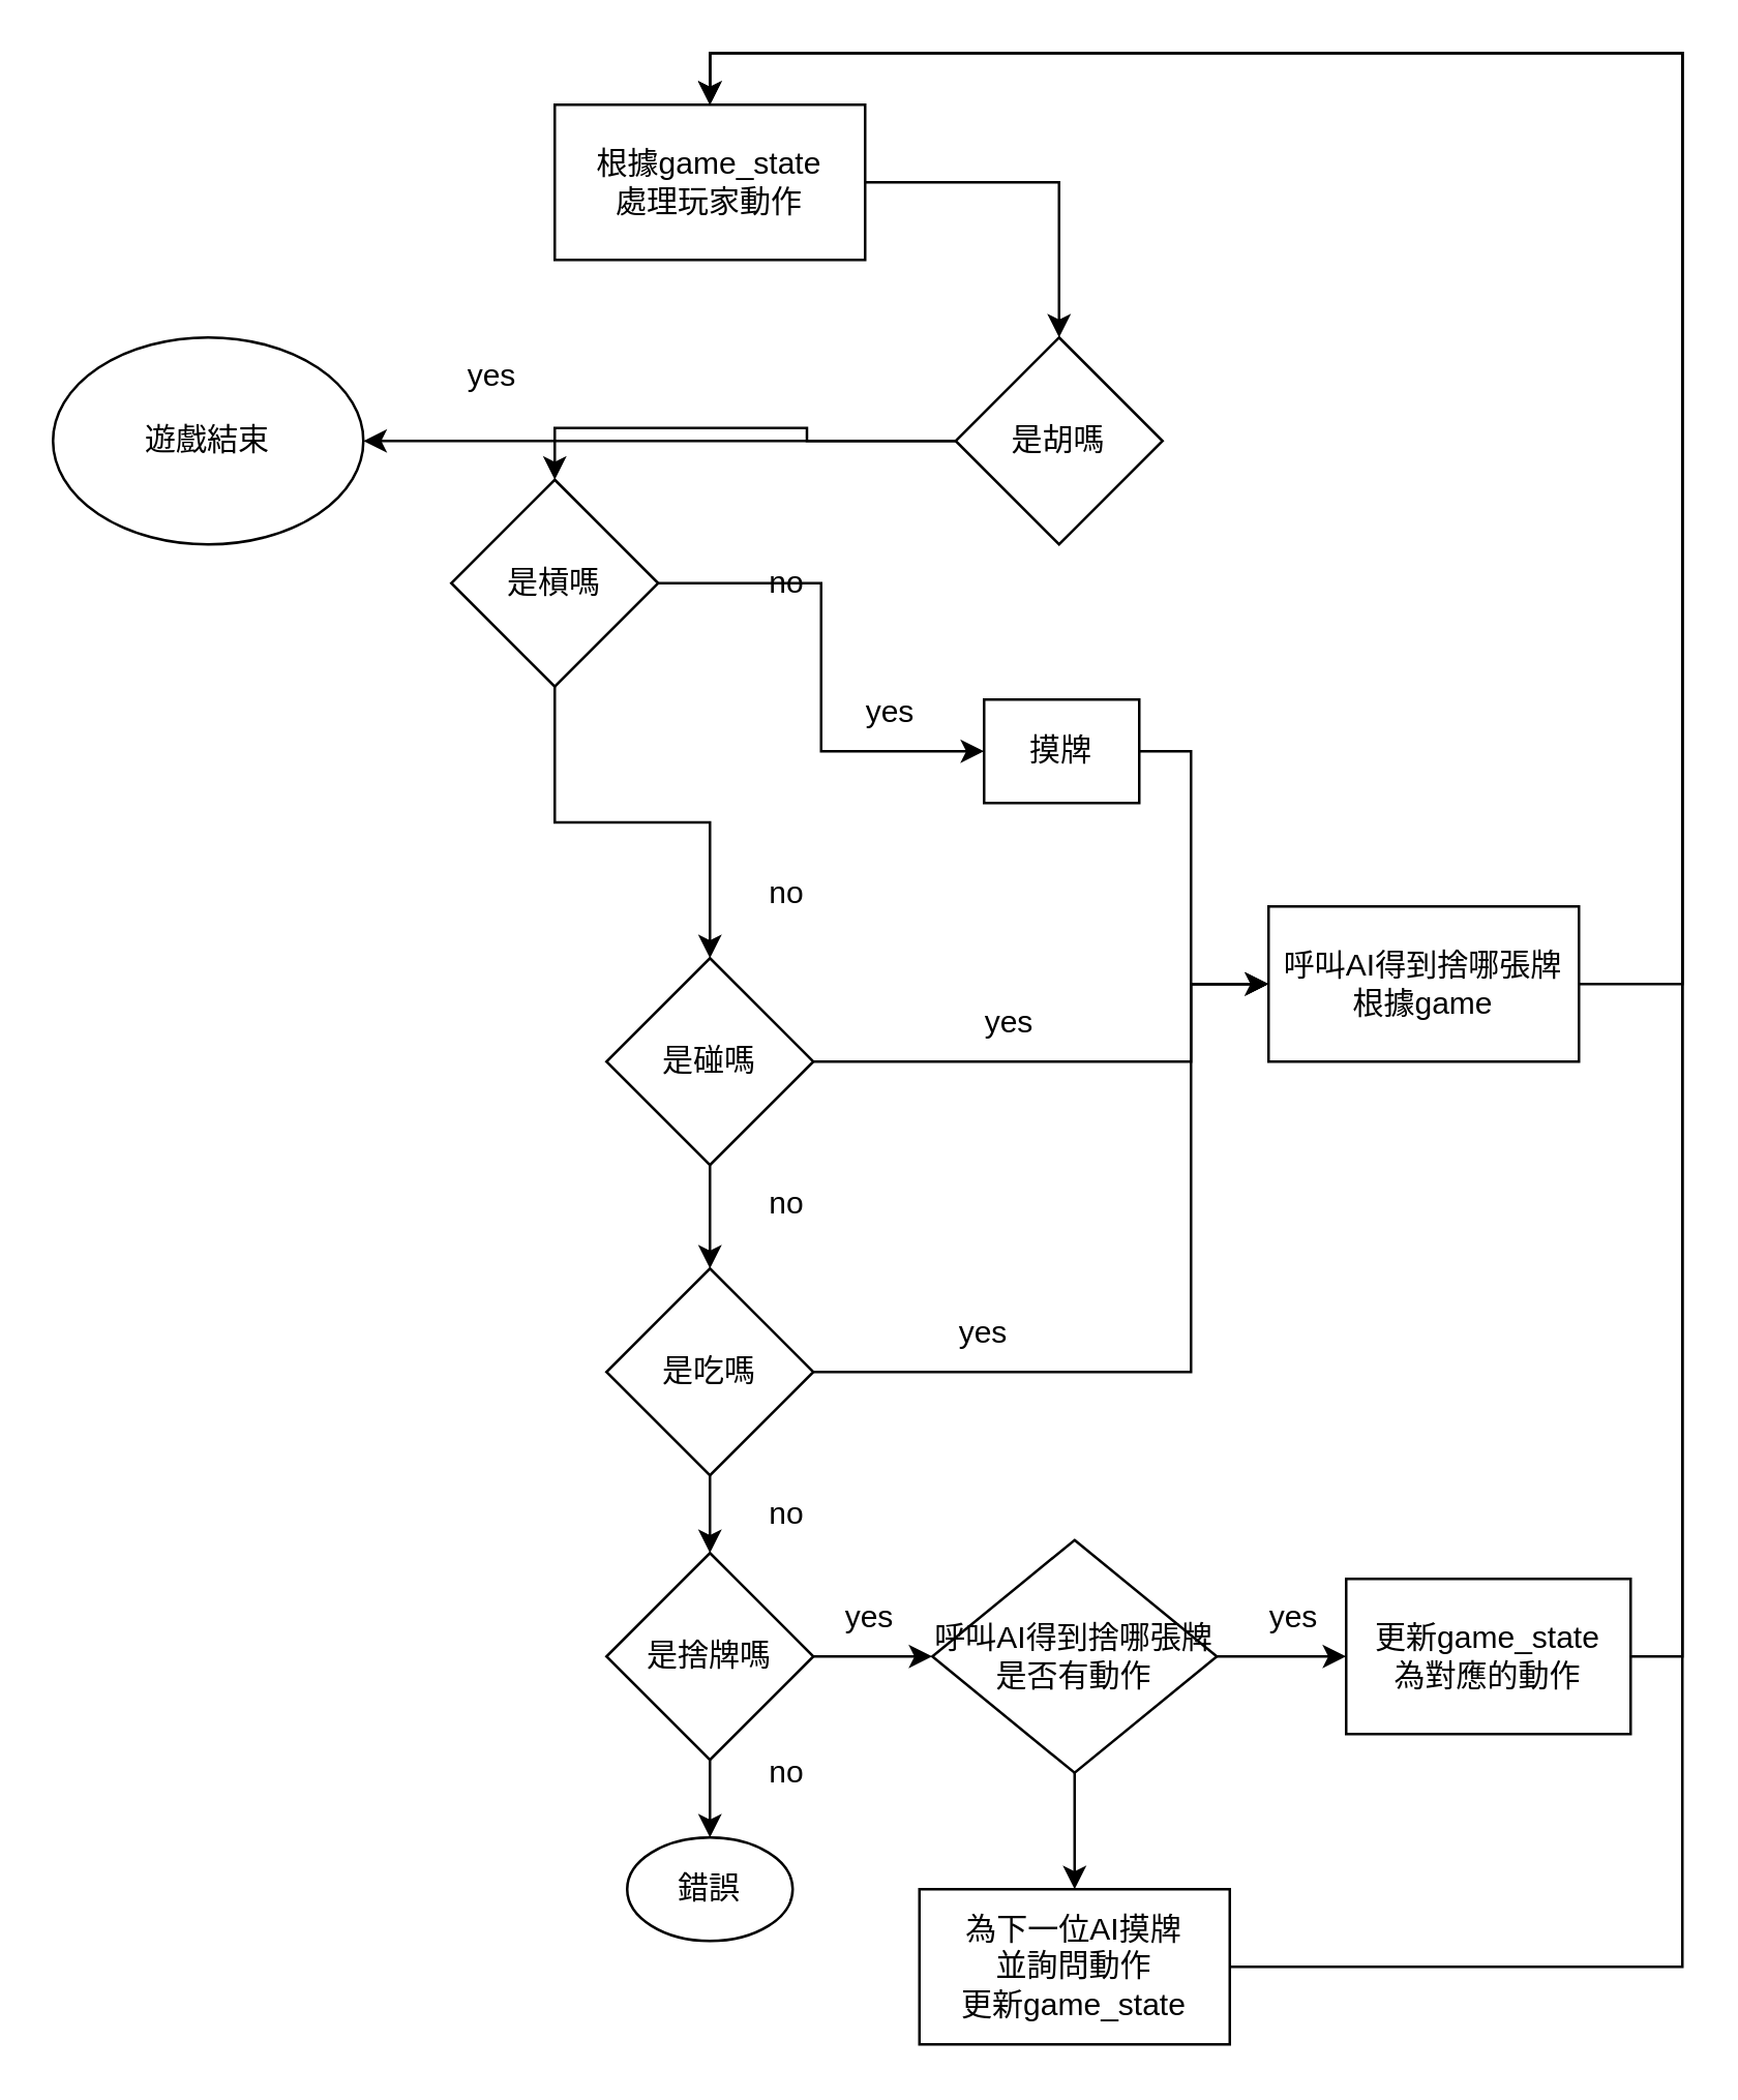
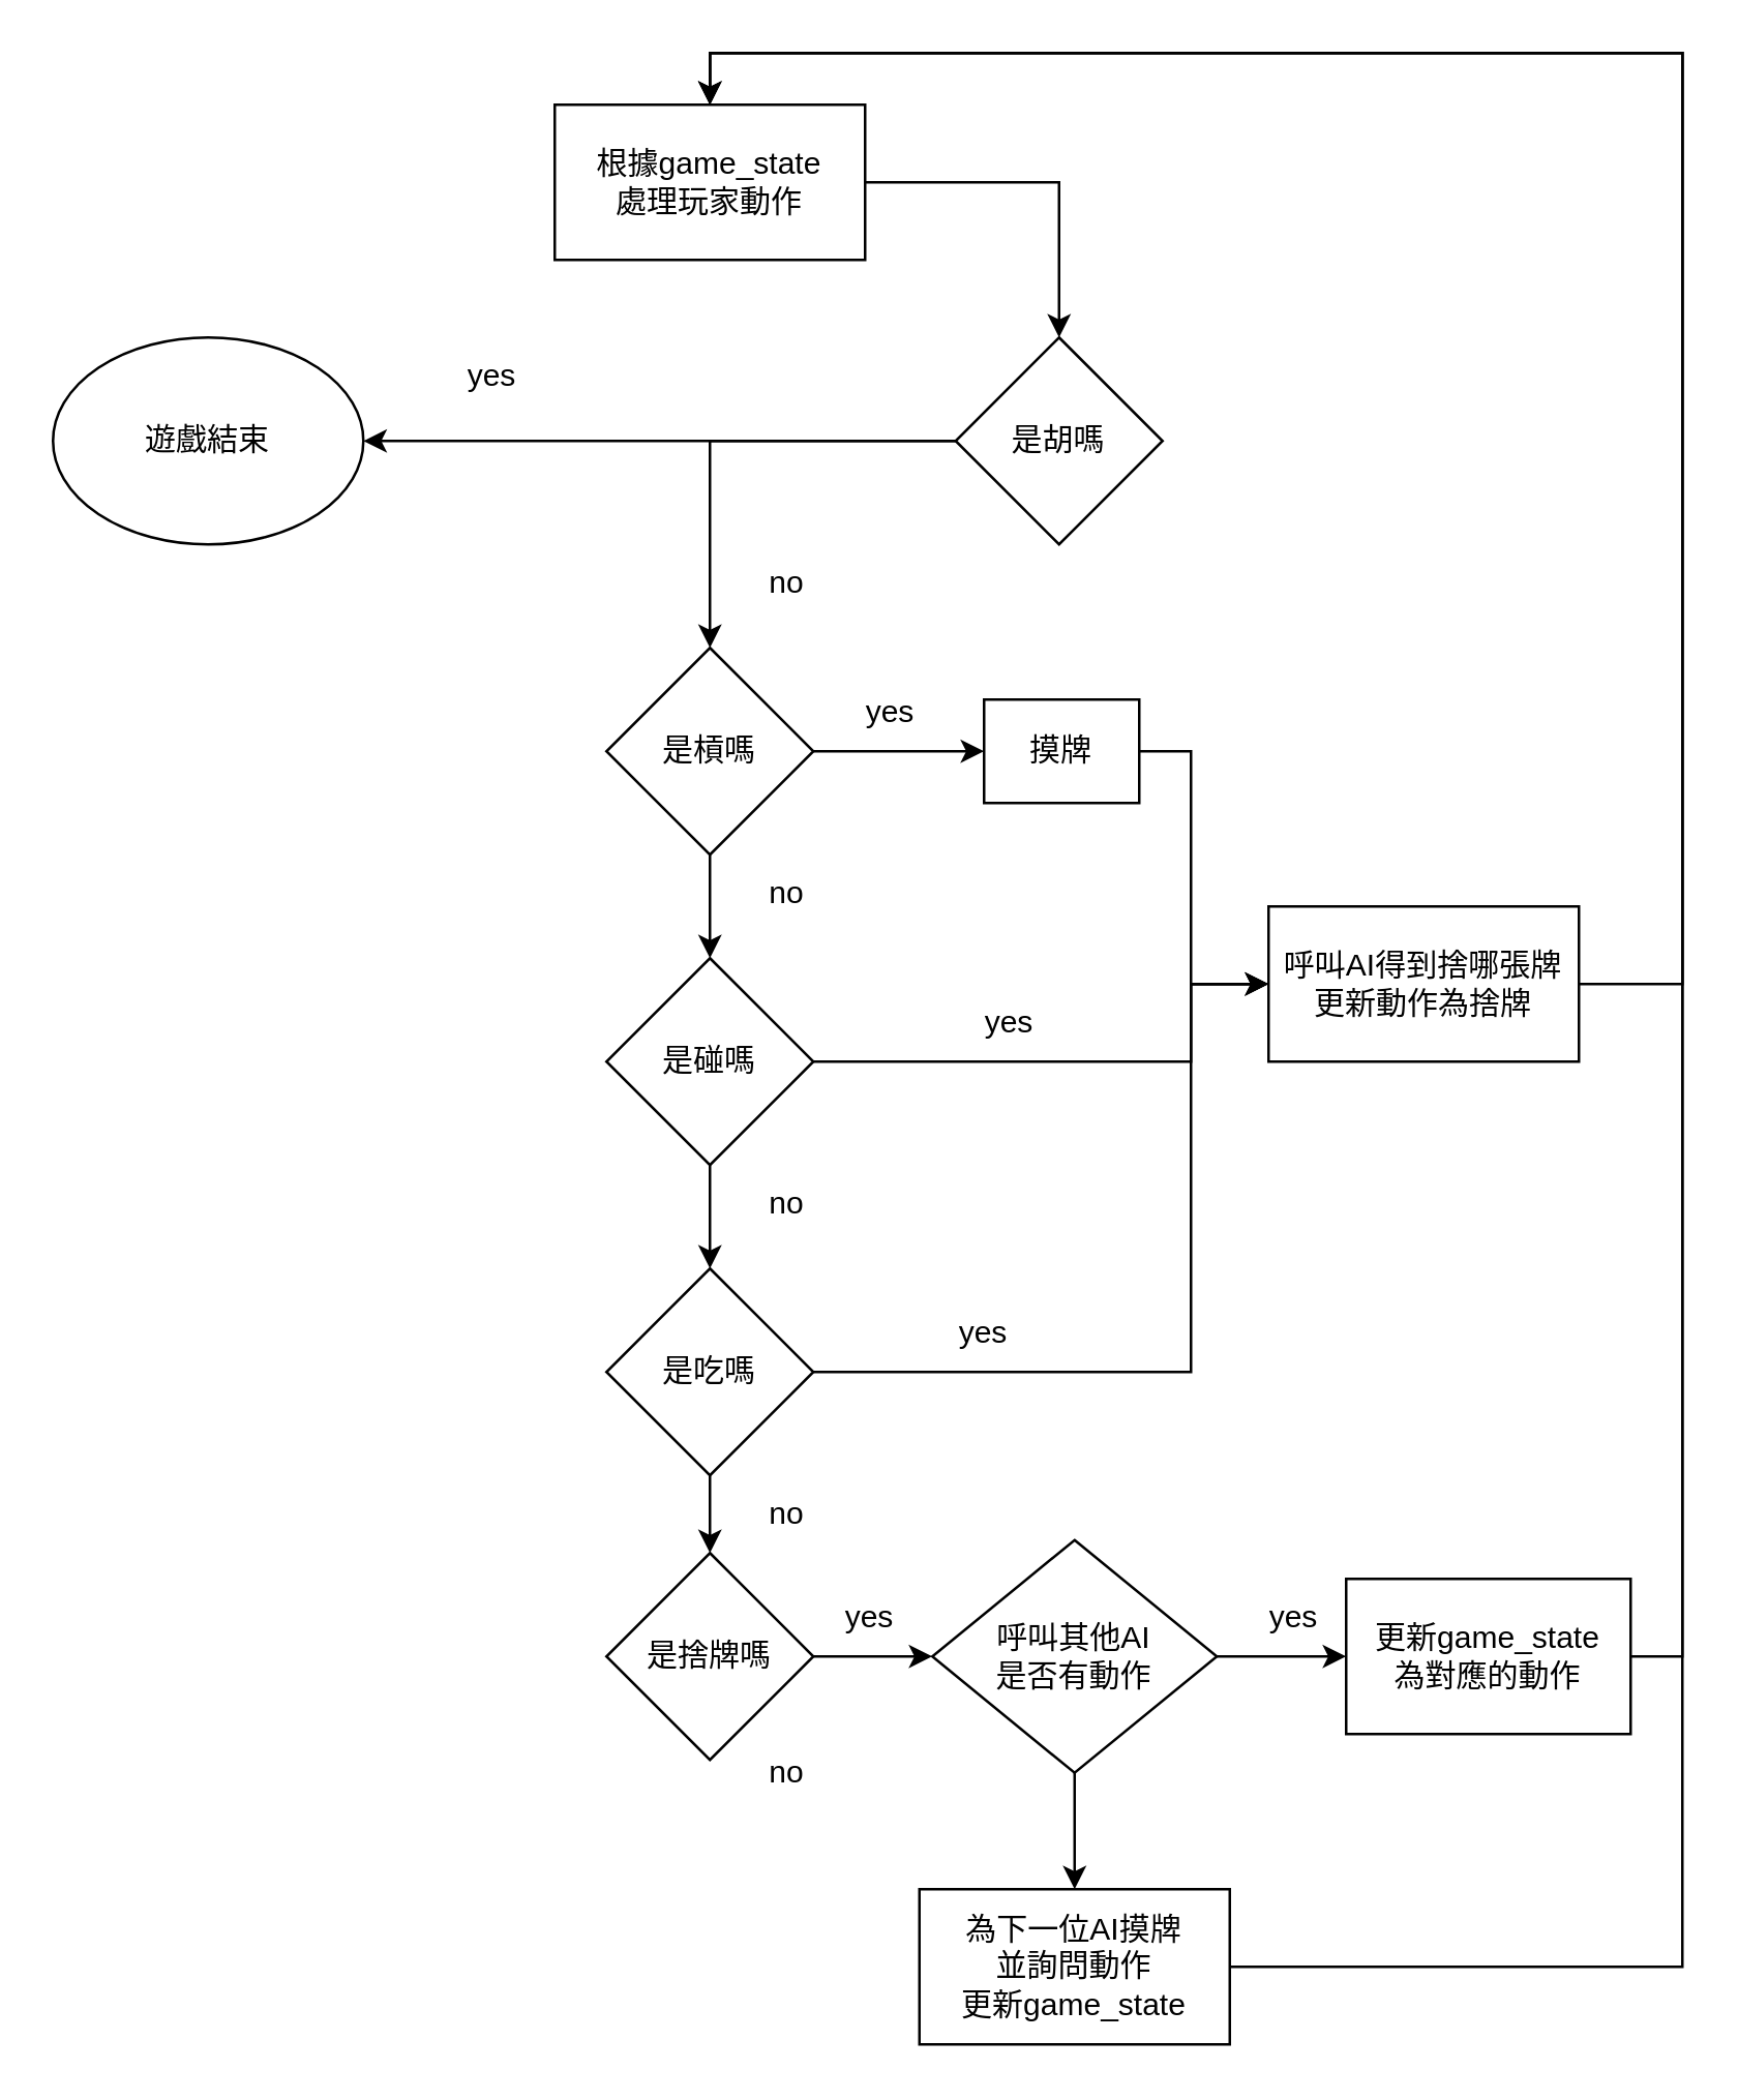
  <mxCell id="0" />
  <mxCell id="1" parent="0" />
  <mxCell id="2" style="edgeStyle=orthogonalEdgeStyle;rounded=0;orthogonalLoop=1;jettySize=auto;html=1;entryX=0.5;entryY=0;entryDx=0;entryDy=0;" edge="1" parent="1" source="3" target="6"><mxGeometry relative="1" as="geometry" /></mxCell>
  <mxCell id="3" value="根據game_state&lt;br&gt;處理玩家動作" style="rounded=0;whiteSpace=wrap;html=1;" vertex="1" parent="1"><mxGeometry x="214" y="40" width="120" height="60" as="geometry" /></mxCell>
  <mxCell id="4" style="edgeStyle=orthogonalEdgeStyle;rounded=0;orthogonalLoop=1;jettySize=auto;html=1;entryX=0.5;entryY=0;entryDx=0;entryDy=0;" edge="1" parent="1" source="6" target="12"><mxGeometry relative="1" as="geometry" /></mxCell>
  <mxCell id="5" style="edgeStyle=orthogonalEdgeStyle;rounded=0;orthogonalLoop=1;jettySize=auto;html=1;exitX=0;exitY=0.5;exitDx=0;exitDy=0;entryX=1;entryY=0.5;entryDx=0;entryDy=0;" edge="1" parent="1" source="6" target="7"><mxGeometry relative="1" as="geometry" /></mxCell>
  <mxCell id="6" value="是胡嗎" style="rhombus;whiteSpace=wrap;html=1;" vertex="1" parent="1"><mxGeometry x="369" y="130" width="80" height="80" as="geometry" /></mxCell>
  <mxCell id="7" value="遊戲結束" style="ellipse;whiteSpace=wrap;html=1;" vertex="1" parent="1"><mxGeometry x="20" y="130" width="120" height="80" as="geometry" /></mxCell>
  <mxCell id="8" value="yes" style="text;html=1;align=center;verticalAlign=middle;whiteSpace=wrap;rounded=0;" vertex="1" parent="1"><mxGeometry x="160" y="130" width="60" height="30" as="geometry" /></mxCell>
  <mxCell id="9" value="no" style="text;html=1;align=center;verticalAlign=middle;whiteSpace=wrap;rounded=0;" vertex="1" parent="1"><mxGeometry x="274" y="210" width="60" height="30" as="geometry" /></mxCell>
  <mxCell id="10" style="edgeStyle=orthogonalEdgeStyle;rounded=0;orthogonalLoop=1;jettySize=auto;html=1;exitX=1;exitY=0.5;exitDx=0;exitDy=0;entryX=0;entryY=0.5;entryDx=0;entryDy=0;" edge="1" parent="1" source="12" target="14"><mxGeometry relative="1" as="geometry" /></mxCell>
  <mxCell id="11" style="edgeStyle=orthogonalEdgeStyle;rounded=0;orthogonalLoop=1;jettySize=auto;html=1;exitX=0.5;exitY=1;exitDx=0;exitDy=0;entryX=0.5;entryY=0;entryDx=0;entryDy=0;" edge="1" parent="1" source="12" target="19"><mxGeometry relative="1" as="geometry" /></mxCell>
- <mxCell id="12" value="是槓嗎" style="rhombus;whiteSpace=wrap;html=1;" vertex="1" parent="1"><mxGeometry x="174" y="185" width="80" height="80" as="geometry" /></mxCell>
+ <mxCell id="12" value="是槓嗎" style="rhombus;whiteSpace=wrap;html=1;" vertex="1" parent="1"><mxGeometry x="234" y="250" width="80" height="80" as="geometry" /></mxCell>
  <mxCell id="13" style="edgeStyle=orthogonalEdgeStyle;rounded=0;orthogonalLoop=1;jettySize=auto;html=1;exitX=1;exitY=0.5;exitDx=0;exitDy=0;entryX=0;entryY=0.5;entryDx=0;entryDy=0;" edge="1" parent="1" source="14" target="27"><mxGeometry relative="1" as="geometry"><Array as="points"><mxPoint x="460" y="290" /><mxPoint x="460" y="380" /></Array></mxGeometry></mxCell>
  <mxCell id="14" value="摸牌" style="rounded=0;whiteSpace=wrap;html=1;" vertex="1" parent="1"><mxGeometry x="380" y="270" width="60" height="40" as="geometry" /></mxCell>
  <mxCell id="15" value="yes" style="text;html=1;align=center;verticalAlign=middle;whiteSpace=wrap;rounded=0;" vertex="1" parent="1"><mxGeometry x="314" y="260" width="60" height="30" as="geometry" /></mxCell>
  <mxCell id="16" value="no" style="text;html=1;align=center;verticalAlign=middle;whiteSpace=wrap;rounded=0;" vertex="1" parent="1"><mxGeometry x="274" y="330" width="60" height="30" as="geometry" /></mxCell>
  <mxCell id="17" style="edgeStyle=orthogonalEdgeStyle;rounded=0;orthogonalLoop=1;jettySize=auto;html=1;exitX=0.5;exitY=1;exitDx=0;exitDy=0;entryX=0.5;entryY=0;entryDx=0;entryDy=0;" edge="1" parent="1" source="19" target="22"><mxGeometry relative="1" as="geometry" /></mxCell>
  <mxCell id="18" style="edgeStyle=orthogonalEdgeStyle;rounded=0;orthogonalLoop=1;jettySize=auto;html=1;entryX=0;entryY=0.5;entryDx=0;entryDy=0;" edge="1" parent="1" source="19" target="27"><mxGeometry relative="1" as="geometry"><Array as="points"><mxPoint x="460" y="410" /><mxPoint x="460" y="380" /></Array></mxGeometry></mxCell>
  <mxCell id="19" value="是碰嗎" style="rhombus;whiteSpace=wrap;html=1;" vertex="1" parent="1"><mxGeometry x="234" y="370" width="80" height="80" as="geometry" /></mxCell>
  <mxCell id="20" style="edgeStyle=orthogonalEdgeStyle;rounded=0;orthogonalLoop=1;jettySize=auto;html=1;exitX=0.5;exitY=1;exitDx=0;exitDy=0;entryX=0.5;entryY=0;entryDx=0;entryDy=0;" edge="1" parent="1" source="22" target="25"><mxGeometry relative="1" as="geometry" /></mxCell>
  <mxCell id="21" style="edgeStyle=orthogonalEdgeStyle;rounded=0;orthogonalLoop=1;jettySize=auto;html=1;entryX=0;entryY=0.5;entryDx=0;entryDy=0;" edge="1" parent="1" source="22" target="27"><mxGeometry relative="1" as="geometry"><Array as="points"><mxPoint x="460" y="530" /><mxPoint x="460" y="380" /></Array></mxGeometry></mxCell>
  <mxCell id="22" value="是吃嗎" style="rhombus;whiteSpace=wrap;html=1;" vertex="1" parent="1"><mxGeometry x="234" y="490" width="80" height="80" as="geometry" /></mxCell>
- <mxCell id="23" style="edgeStyle=orthogonalEdgeStyle;rounded=0;orthogonalLoop=1;jettySize=auto;html=1;exitX=0.5;exitY=1;exitDx=0;exitDy=0;entryX=0.5;entryY=0;entryDx=0;entryDy=0;" edge="1" parent="1" source="25" target="32"><mxGeometry relative="1" as="geometry" /></mxCell>
  <mxCell id="24" style="edgeStyle=orthogonalEdgeStyle;rounded=0;orthogonalLoop=1;jettySize=auto;html=1;exitX=1;exitY=0.5;exitDx=0;exitDy=0;entryX=0;entryY=0.5;entryDx=0;entryDy=0;" edge="1" parent="1" source="25" target="36"><mxGeometry relative="1" as="geometry" /></mxCell>
  <mxCell id="25" value="是捨牌嗎" style="rhombus;whiteSpace=wrap;html=1;" vertex="1" parent="1"><mxGeometry x="234" y="600" width="80" height="80" as="geometry" /></mxCell>
  <mxCell id="26" style="edgeStyle=orthogonalEdgeStyle;rounded=0;orthogonalLoop=1;jettySize=auto;html=1;entryX=0.5;entryY=0;entryDx=0;entryDy=0;" edge="1" parent="1" source="27" target="3"><mxGeometry relative="1" as="geometry"><Array as="points"><mxPoint x="650" y="380" /><mxPoint x="650" y="20" /><mxPoint x="274" y="20" /></Array></mxGeometry></mxCell>
- <mxCell id="27" value="呼叫AI得到捨哪張牌&lt;div&gt;根據game&lt;/div&gt;" style="rounded=0;whiteSpace=wrap;html=1;" vertex="1" parent="1"><mxGeometry x="490" y="350" width="120" height="60" as="geometry" /></mxCell>
+ <mxCell id="27" value="呼叫AI得到捨哪張牌&lt;div&gt;更新動作為捨牌&lt;/div&gt;" style="rounded=0;whiteSpace=wrap;html=1;" vertex="1" parent="1"><mxGeometry x="490" y="350" width="120" height="60" as="geometry" /></mxCell>
  <mxCell id="28" value="yes" style="text;html=1;align=center;verticalAlign=middle;whiteSpace=wrap;rounded=0;" vertex="1" parent="1"><mxGeometry x="360" y="380" width="60" height="30" as="geometry" /></mxCell>
  <mxCell id="29" value="no" style="text;html=1;align=center;verticalAlign=middle;whiteSpace=wrap;rounded=0;" vertex="1" parent="1"><mxGeometry x="274" y="450" width="60" height="30" as="geometry" /></mxCell>
  <mxCell id="30" value="yes" style="text;html=1;align=center;verticalAlign=middle;whiteSpace=wrap;rounded=0;" vertex="1" parent="1"><mxGeometry x="350" y="500" width="60" height="30" as="geometry" /></mxCell>
  <mxCell id="31" value="no" style="text;html=1;align=center;verticalAlign=middle;whiteSpace=wrap;rounded=0;" vertex="1" parent="1"><mxGeometry x="274" y="570" width="60" height="30" as="geometry" /></mxCell>
- <mxCell id="32" value="錯誤" style="ellipse;whiteSpace=wrap;html=1;" vertex="1" parent="1"><mxGeometry x="242" y="710" width="64" height="40" as="geometry" /></mxCell>
  <mxCell id="33" value="no" style="text;html=1;align=center;verticalAlign=middle;whiteSpace=wrap;rounded=0;" vertex="1" parent="1"><mxGeometry x="274" y="670" width="60" height="30" as="geometry" /></mxCell>
  <mxCell id="34" style="edgeStyle=orthogonalEdgeStyle;rounded=0;orthogonalLoop=1;jettySize=auto;html=1;exitX=1;exitY=0.5;exitDx=0;exitDy=0;entryX=0;entryY=0.5;entryDx=0;entryDy=0;" edge="1" parent="1" source="36" target="39"><mxGeometry relative="1" as="geometry" /></mxCell>
  <mxCell id="35" style="edgeStyle=orthogonalEdgeStyle;rounded=0;orthogonalLoop=1;jettySize=auto;html=1;exitX=0.5;exitY=1;exitDx=0;exitDy=0;entryX=0.5;entryY=0;entryDx=0;entryDy=0;" edge="1" parent="1" source="36" target="42"><mxGeometry relative="1" as="geometry" /></mxCell>
- <mxCell id="36" value="呼叫AI得到捨哪張牌&lt;div&gt;是否有動作&lt;/div&gt;" style="rhombus;whiteSpace=wrap;html=1;" vertex="1" parent="1"><mxGeometry x="360" y="595" width="110" height="90" as="geometry" /></mxCell>
+ <mxCell id="36" value="呼叫其他AI&lt;div&gt;是否有動作&lt;/div&gt;" style="rhombus;whiteSpace=wrap;html=1;" vertex="1" parent="1"><mxGeometry x="360" y="595" width="110" height="90" as="geometry" /></mxCell>
  <mxCell id="37" value="yes" style="text;html=1;align=center;verticalAlign=middle;whiteSpace=wrap;rounded=0;" vertex="1" parent="1"><mxGeometry x="306" y="610" width="60" height="30" as="geometry" /></mxCell>
  <mxCell id="38" style="edgeStyle=orthogonalEdgeStyle;rounded=0;orthogonalLoop=1;jettySize=auto;html=1;entryX=0.5;entryY=0;entryDx=0;entryDy=0;" edge="1" parent="1" source="39" target="3"><mxGeometry relative="1" as="geometry"><Array as="points"><mxPoint x="650" y="640" /><mxPoint x="650" y="20" /><mxPoint x="274" y="20" /></Array></mxGeometry></mxCell>
  <mxCell id="39" value="更新game_state&lt;div&gt;為對應的動作&lt;/div&gt;" style="rounded=0;whiteSpace=wrap;html=1;" vertex="1" parent="1"><mxGeometry x="520" y="610" width="110" height="60" as="geometry" /></mxCell>
  <mxCell id="40" value="yes" style="text;html=1;align=center;verticalAlign=middle;whiteSpace=wrap;rounded=0;" vertex="1" parent="1"><mxGeometry x="470" y="610" width="60" height="30" as="geometry" /></mxCell>
  <mxCell id="41" style="edgeStyle=orthogonalEdgeStyle;rounded=0;orthogonalLoop=1;jettySize=auto;html=1;entryX=0.5;entryY=0;entryDx=0;entryDy=0;" edge="1" parent="1" source="42" target="3"><mxGeometry relative="1" as="geometry"><Array as="points"><mxPoint x="650" y="760" /><mxPoint x="650" y="20" /><mxPoint x="274" y="20" /></Array></mxGeometry></mxCell>
  <mxCell id="42" value="為下一位AI摸牌&lt;div&gt;並詢問動作&lt;br&gt;更新game_state&lt;/div&gt;" style="rounded=0;whiteSpace=wrap;html=1;" vertex="1" parent="1"><mxGeometry x="355" y="730" width="120" height="60" as="geometry" /></mxCell>
